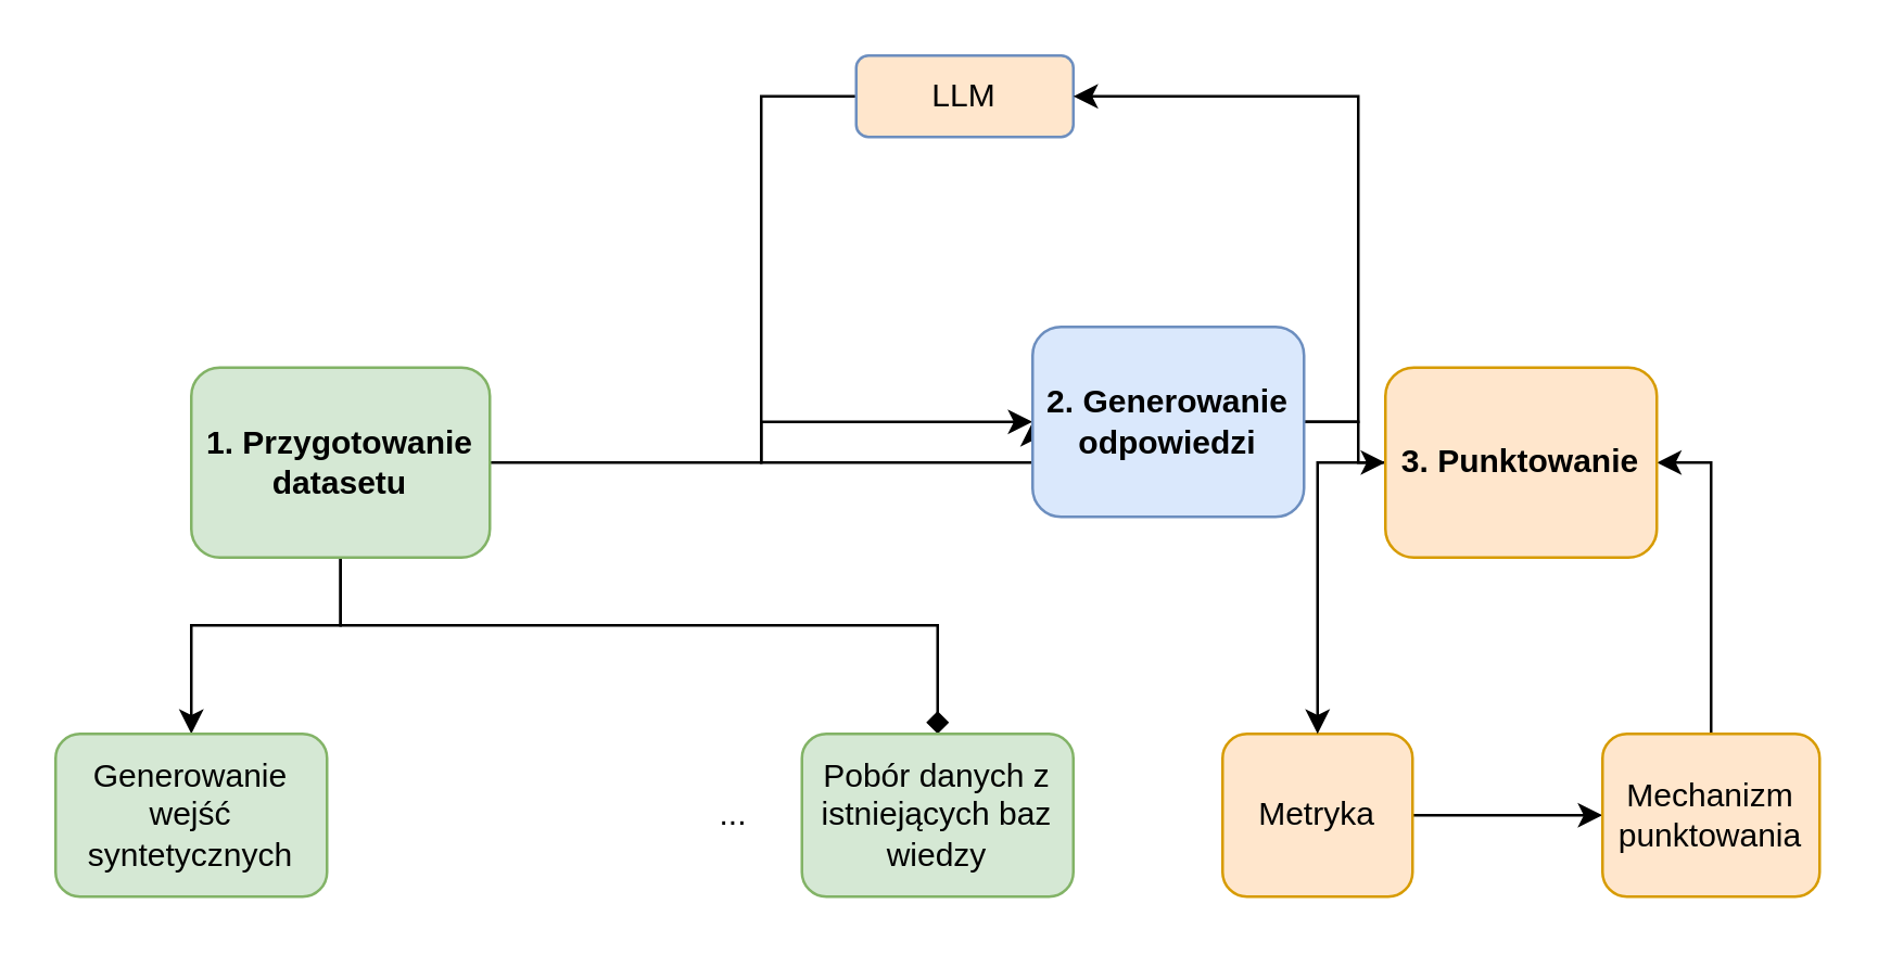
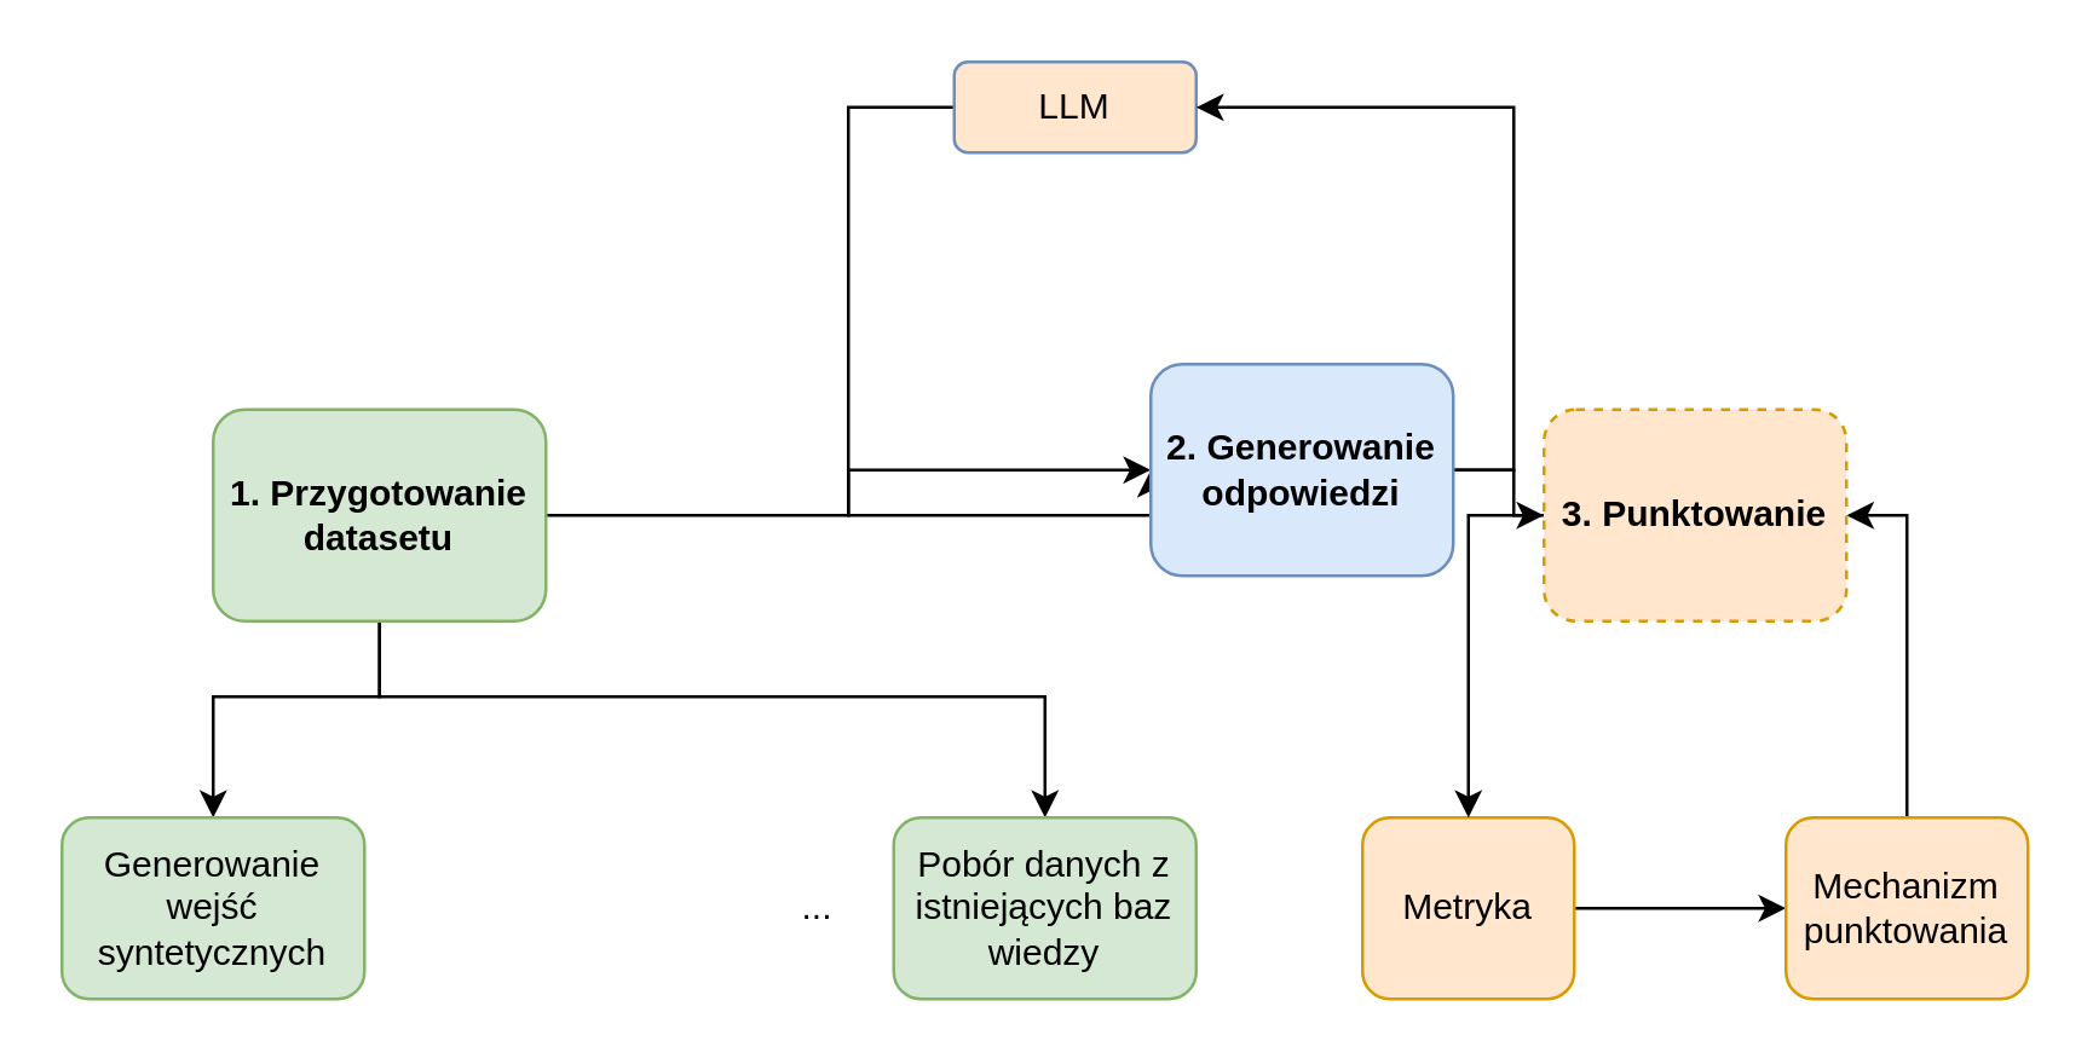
  <mxCell id="0" />
  <mxCell id="1" parent="0" />
  <mxCell id="2" value="" style="edgeStyle=orthogonalEdgeStyle;rounded=0;orthogonalLoop=1;jettySize=auto;html=1;" edge="1" parent="1" source="5" target="6"><mxGeometry relative="1" as="geometry"><Array as="points"><mxPoint x="125" y="230" /><mxPoint x="70" y="230" /></Array></mxGeometry></mxCell>
  <mxCell id="3" style="edgeStyle=orthogonalEdgeStyle;rounded=0;orthogonalLoop=1;jettySize=auto;html=1;entryX=0;entryY=0.5;entryDx=0;entryDy=0;" edge="1" parent="1" source="5" target="16"><mxGeometry relative="1" as="geometry" /></mxCell>
- <mxCell id="4" style="edgeStyle=orthogonalEdgeStyle;rounded=0;orthogonalLoop=1;jettySize=auto;html=1;entryX=0.5;entryY=0;entryDx=0;entryDy=0;endArrow=diamond;" edge="1" parent="1" source="5" target="9"><mxGeometry relative="1" as="geometry"><Array as="points"><mxPoint x="125" y="230" /><mxPoint x="345" y="230" /></Array></mxGeometry></mxCell>
+ <mxCell id="4" style="edgeStyle=orthogonalEdgeStyle;rounded=0;orthogonalLoop=1;jettySize=auto;html=1;entryX=0.5;entryY=0;entryDx=0;entryDy=0;" edge="1" parent="1" source="5" target="9"><mxGeometry relative="1" as="geometry"><Array as="points"><mxPoint x="125" y="230" /><mxPoint x="345" y="230" /></Array></mxGeometry></mxCell>
  <mxCell id="5" value="&lt;b&gt;1. Przygotowanie datasetu&lt;/b&gt;" style="rounded=1;whiteSpace=wrap;html=1;fillColor=#d5e8d4;strokeColor=#82b366;" vertex="1" parent="1"><mxGeometry x="70" y="135" width="110" height="70" as="geometry" /></mxCell>
  <mxCell id="6" value="Generowanie wejść syntetycznych" style="whiteSpace=wrap;html=1;fillColor=#d5e8d4;strokeColor=#82b366;rounded=1;" vertex="1" parent="1"><mxGeometry x="20" y="270" width="100" height="60" as="geometry" /></mxCell>
  <mxCell id="7" style="edgeStyle=orthogonalEdgeStyle;rounded=0;orthogonalLoop=1;jettySize=auto;html=1;entryX=0;entryY=0.5;entryDx=0;entryDy=0;exitX=0;exitY=0.5;exitDx=0;exitDy=0;" edge="1" parent="1" source="8" target="16"><mxGeometry relative="1" as="geometry"><Array as="points"><mxPoint x="280" y="35" /><mxPoint x="280" y="170" /></Array></mxGeometry></mxCell>
  <mxCell id="8" value="LLM" style="whiteSpace=wrap;html=1;fillColor=#ffe6cc;strokeColor=#6c8ebf;rounded=1;" vertex="1" parent="1"><mxGeometry x="315" y="20" width="80" height="30" as="geometry" /></mxCell>
  <mxCell id="9" value="Pobór danych z istniejących baz wiedzy" style="whiteSpace=wrap;html=1;fillColor=#d5e8d4;strokeColor=#82b366;rounded=1;" vertex="1" parent="1"><mxGeometry x="295" y="270" width="100" height="60" as="geometry" /></mxCell>
  <mxCell id="10" style="edgeStyle=orthogonalEdgeStyle;rounded=0;orthogonalLoop=1;jettySize=auto;html=1;entryX=0;entryY=0.5;entryDx=0;entryDy=0;" edge="1" parent="1" source="11" target="13"><mxGeometry relative="1" as="geometry" /></mxCell>
  <mxCell id="11" value="Metryka" style="whiteSpace=wrap;html=1;fillColor=#ffe6cc;strokeColor=#d79b00;rounded=1;" vertex="1" parent="1"><mxGeometry x="450" y="270" width="70" height="60" as="geometry" /></mxCell>
  <mxCell id="12" style="edgeStyle=orthogonalEdgeStyle;rounded=0;orthogonalLoop=1;jettySize=auto;html=1;entryX=1;entryY=0.5;entryDx=0;entryDy=0;exitX=0.5;exitY=0;exitDx=0;exitDy=0;" edge="1" parent="1" source="13" target="18"><mxGeometry relative="1" as="geometry" /></mxCell>
  <mxCell id="13" value="Mechanizm punktowania" style="whiteSpace=wrap;html=1;fillColor=#ffe6cc;strokeColor=#d79b00;rounded=1;" vertex="1" parent="1"><mxGeometry x="590" y="270" width="80" height="60" as="geometry" /></mxCell>
  <mxCell id="14" style="edgeStyle=orthogonalEdgeStyle;rounded=0;orthogonalLoop=1;jettySize=auto;html=1;entryX=1;entryY=0.5;entryDx=0;entryDy=0;exitX=1;exitY=0.5;exitDx=0;exitDy=0;" edge="1" parent="1" source="16" target="8"><mxGeometry relative="1" as="geometry" /></mxCell>
  <mxCell id="15" style="edgeStyle=orthogonalEdgeStyle;rounded=0;orthogonalLoop=1;jettySize=auto;html=1;entryX=0;entryY=0.5;entryDx=0;entryDy=0;" edge="1" parent="1" source="16" target="18"><mxGeometry relative="1" as="geometry" /></mxCell>
  <mxCell id="16" value="&lt;b&gt;2. Generowanie odpowiedzi&lt;/b&gt;" style="rounded=1;whiteSpace=wrap;html=1;fillColor=#dae8fc;strokeColor=#6c8ebf;" vertex="1" parent="1"><mxGeometry x="380" y="120" width="100" height="70" as="geometry" /></mxCell>
  <mxCell id="17" style="edgeStyle=orthogonalEdgeStyle;rounded=0;orthogonalLoop=1;jettySize=auto;html=1;entryX=0.5;entryY=0;entryDx=0;entryDy=0;exitX=0;exitY=0.5;exitDx=0;exitDy=0;" edge="1" parent="1" source="18" target="11"><mxGeometry relative="1" as="geometry" /></mxCell>
- <mxCell id="18" value="&lt;b&gt;3. Punktowanie&lt;/b&gt;" style="rounded=1;whiteSpace=wrap;html=1;fillColor=#ffe6cc;strokeColor=#d79b00;" vertex="1" parent="1"><mxGeometry x="510" y="135" width="100" height="70" as="geometry" /></mxCell>
+ <mxCell id="18" value="&lt;b&gt;3. Punktowanie&lt;/b&gt;" style="rounded=1;whiteSpace=wrap;html=1;fillColor=#ffe6cc;strokeColor=#d79b00;dashed=1;" vertex="1" parent="1"><mxGeometry x="510" y="135" width="100" height="70" as="geometry" /></mxCell>
  <mxCell id="19" value="..." style="text;html=1;align=center;verticalAlign=middle;whiteSpace=wrap;rounded=0;" vertex="1" parent="1"><mxGeometry x="240" y="285" width="60" height="30" as="geometry" /></mxCell>
